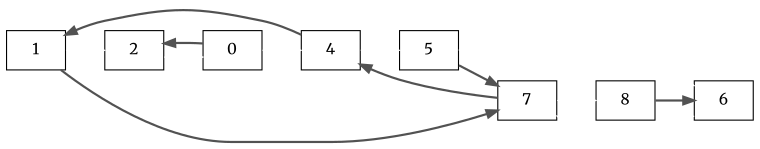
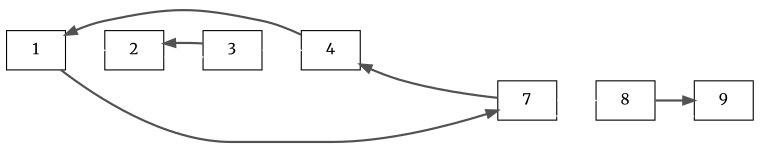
  digraph {
    fontname=Merriweather
    rankdir=LR
    node [fontname=Merriweather shape=box]
    edge [color=white fontname=Merriweather weight=100]
    n1 [label=1]
    n2 [label=2]
    n3 [label=7]
-   n4 [label=0]
-   n5 [label=5]
-   n6 [label=6]
+   n4 [label=3]
+   n6 [label=9]
    n7 [label=4]
    n8 [label=8]
    n1 -> n2
    n1 -> n3 [color="#525252" penwidth=2 weight=""]
    n2 -> n4
    n3 -> n7 [color="#525252" penwidth=2 weight=""]
    n3 -> n8
    n4 -> n2 [color="#525252" penwidth=2 weight=""]
    n4 -> n7
-   n5 -> n3 [color="#525252" penwidth=2 weight=""]
-   n5 -> n6
    n6 -> n3
    n7 -> n1 [color="#525252" penwidth=2 weight=""]
-   n7 -> n5
    n8 -> n6 [color="#525252" penwidth=2 weight=""]
  }
